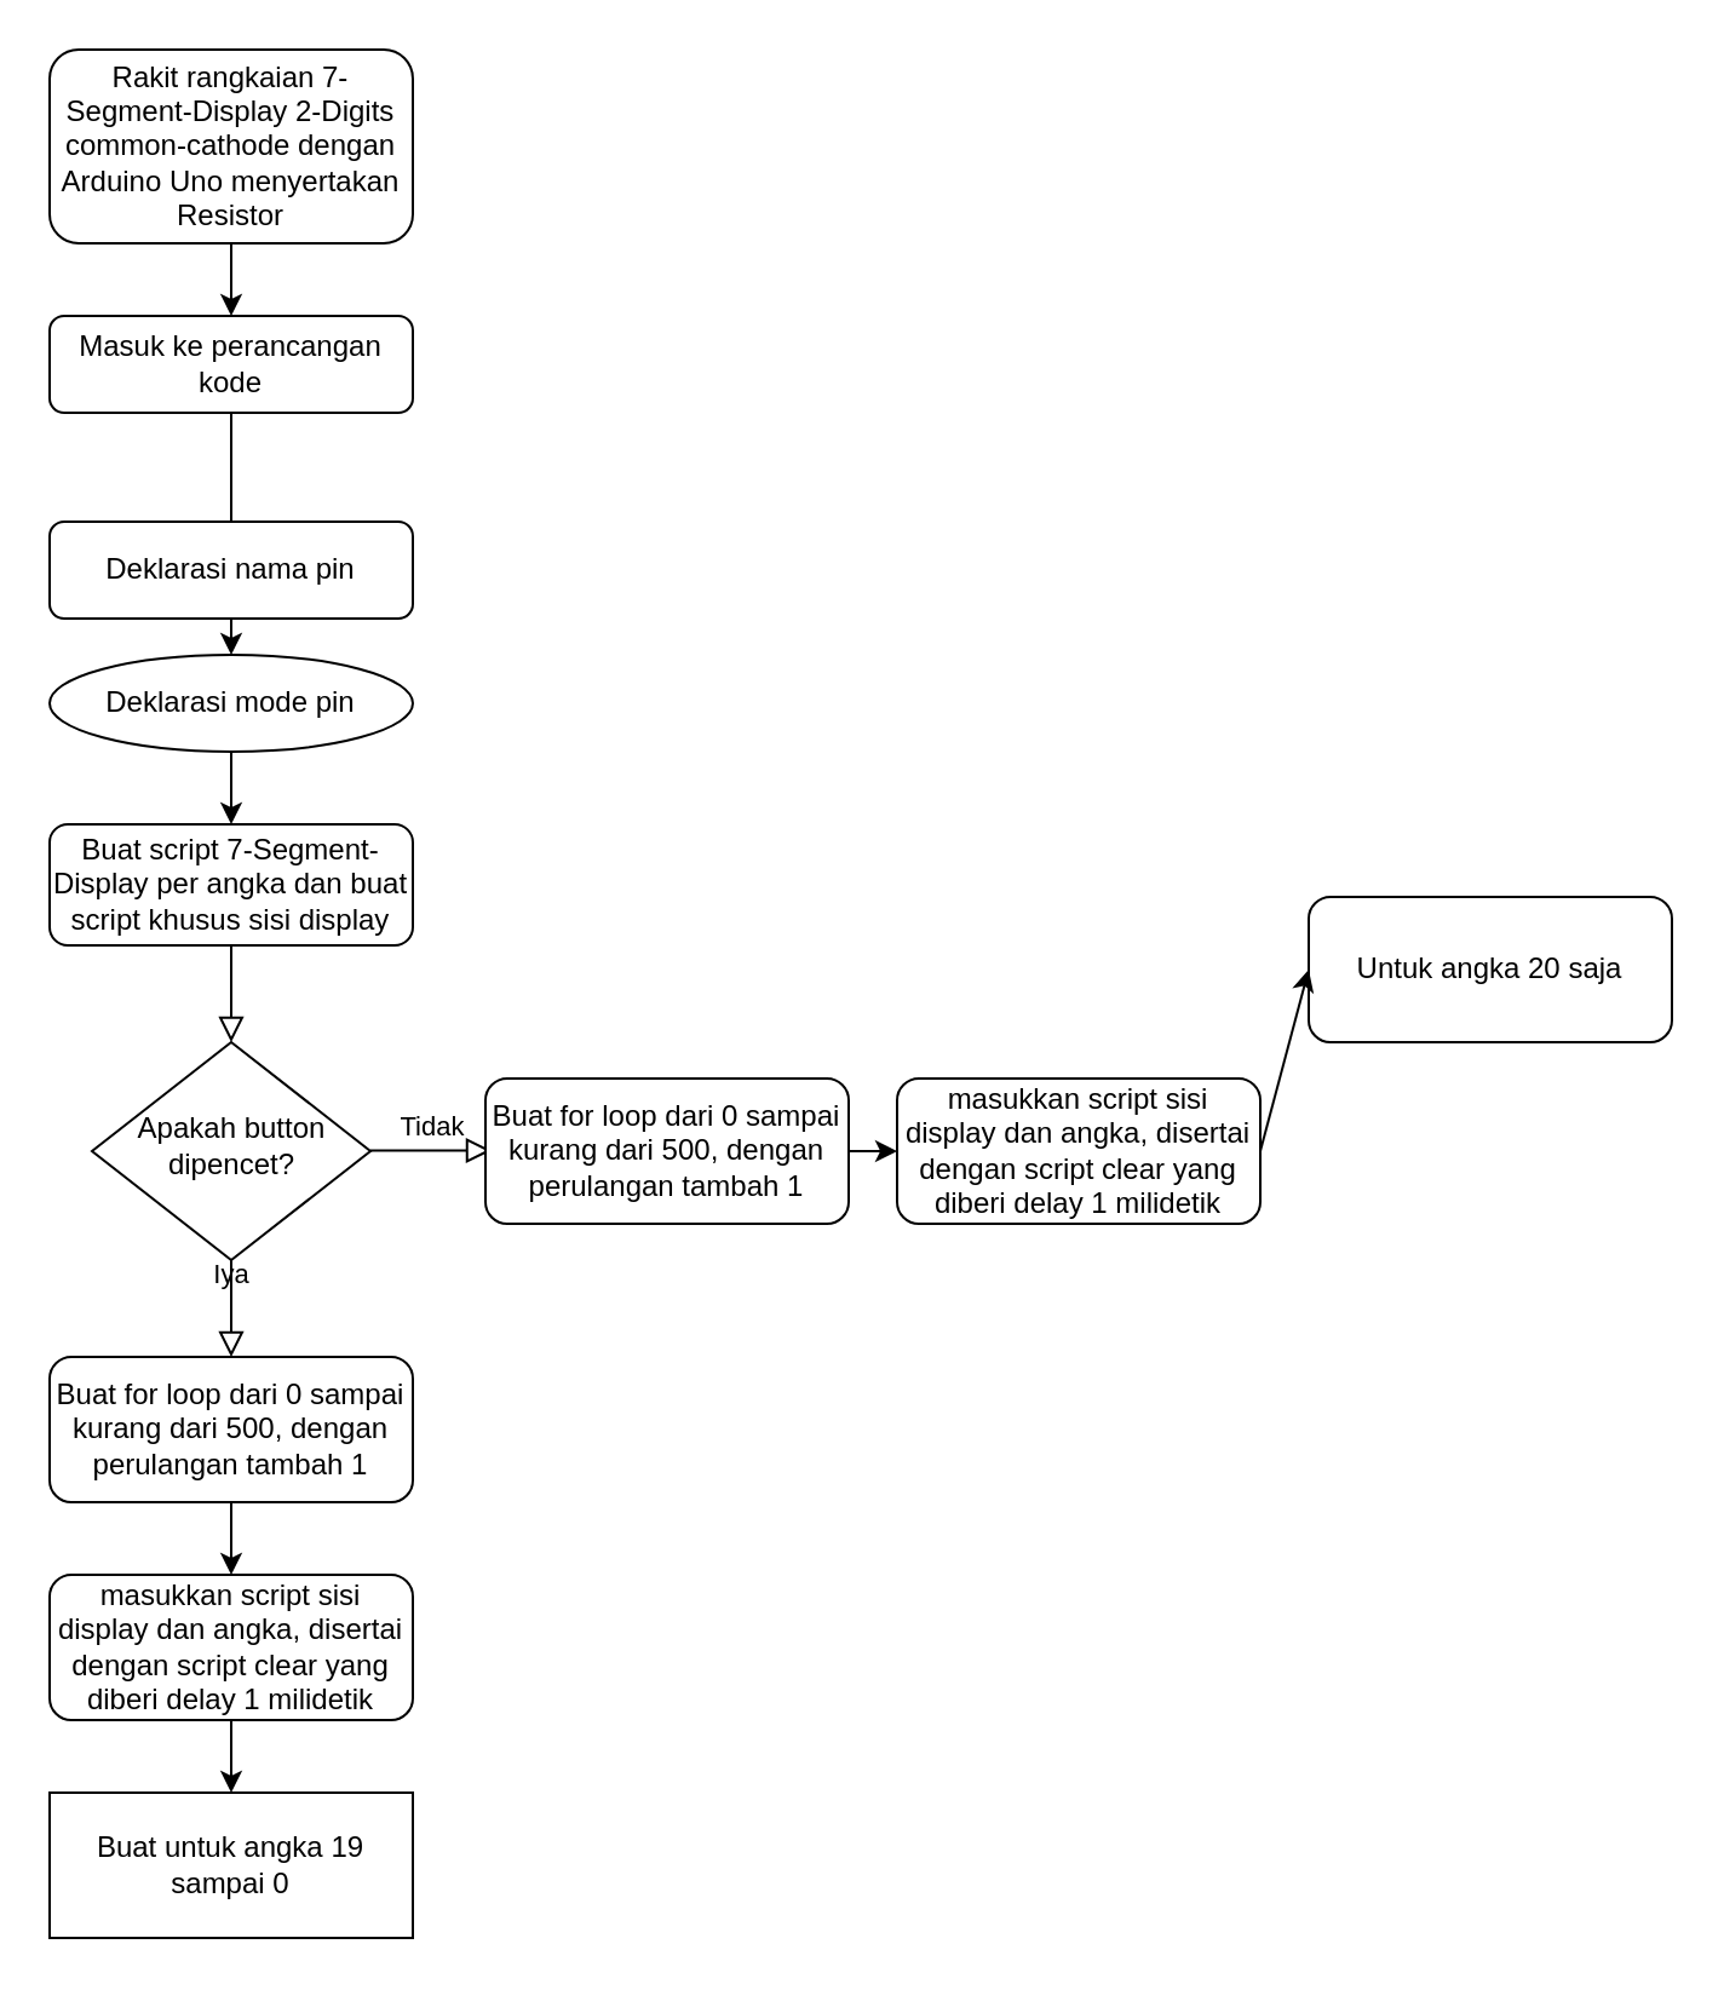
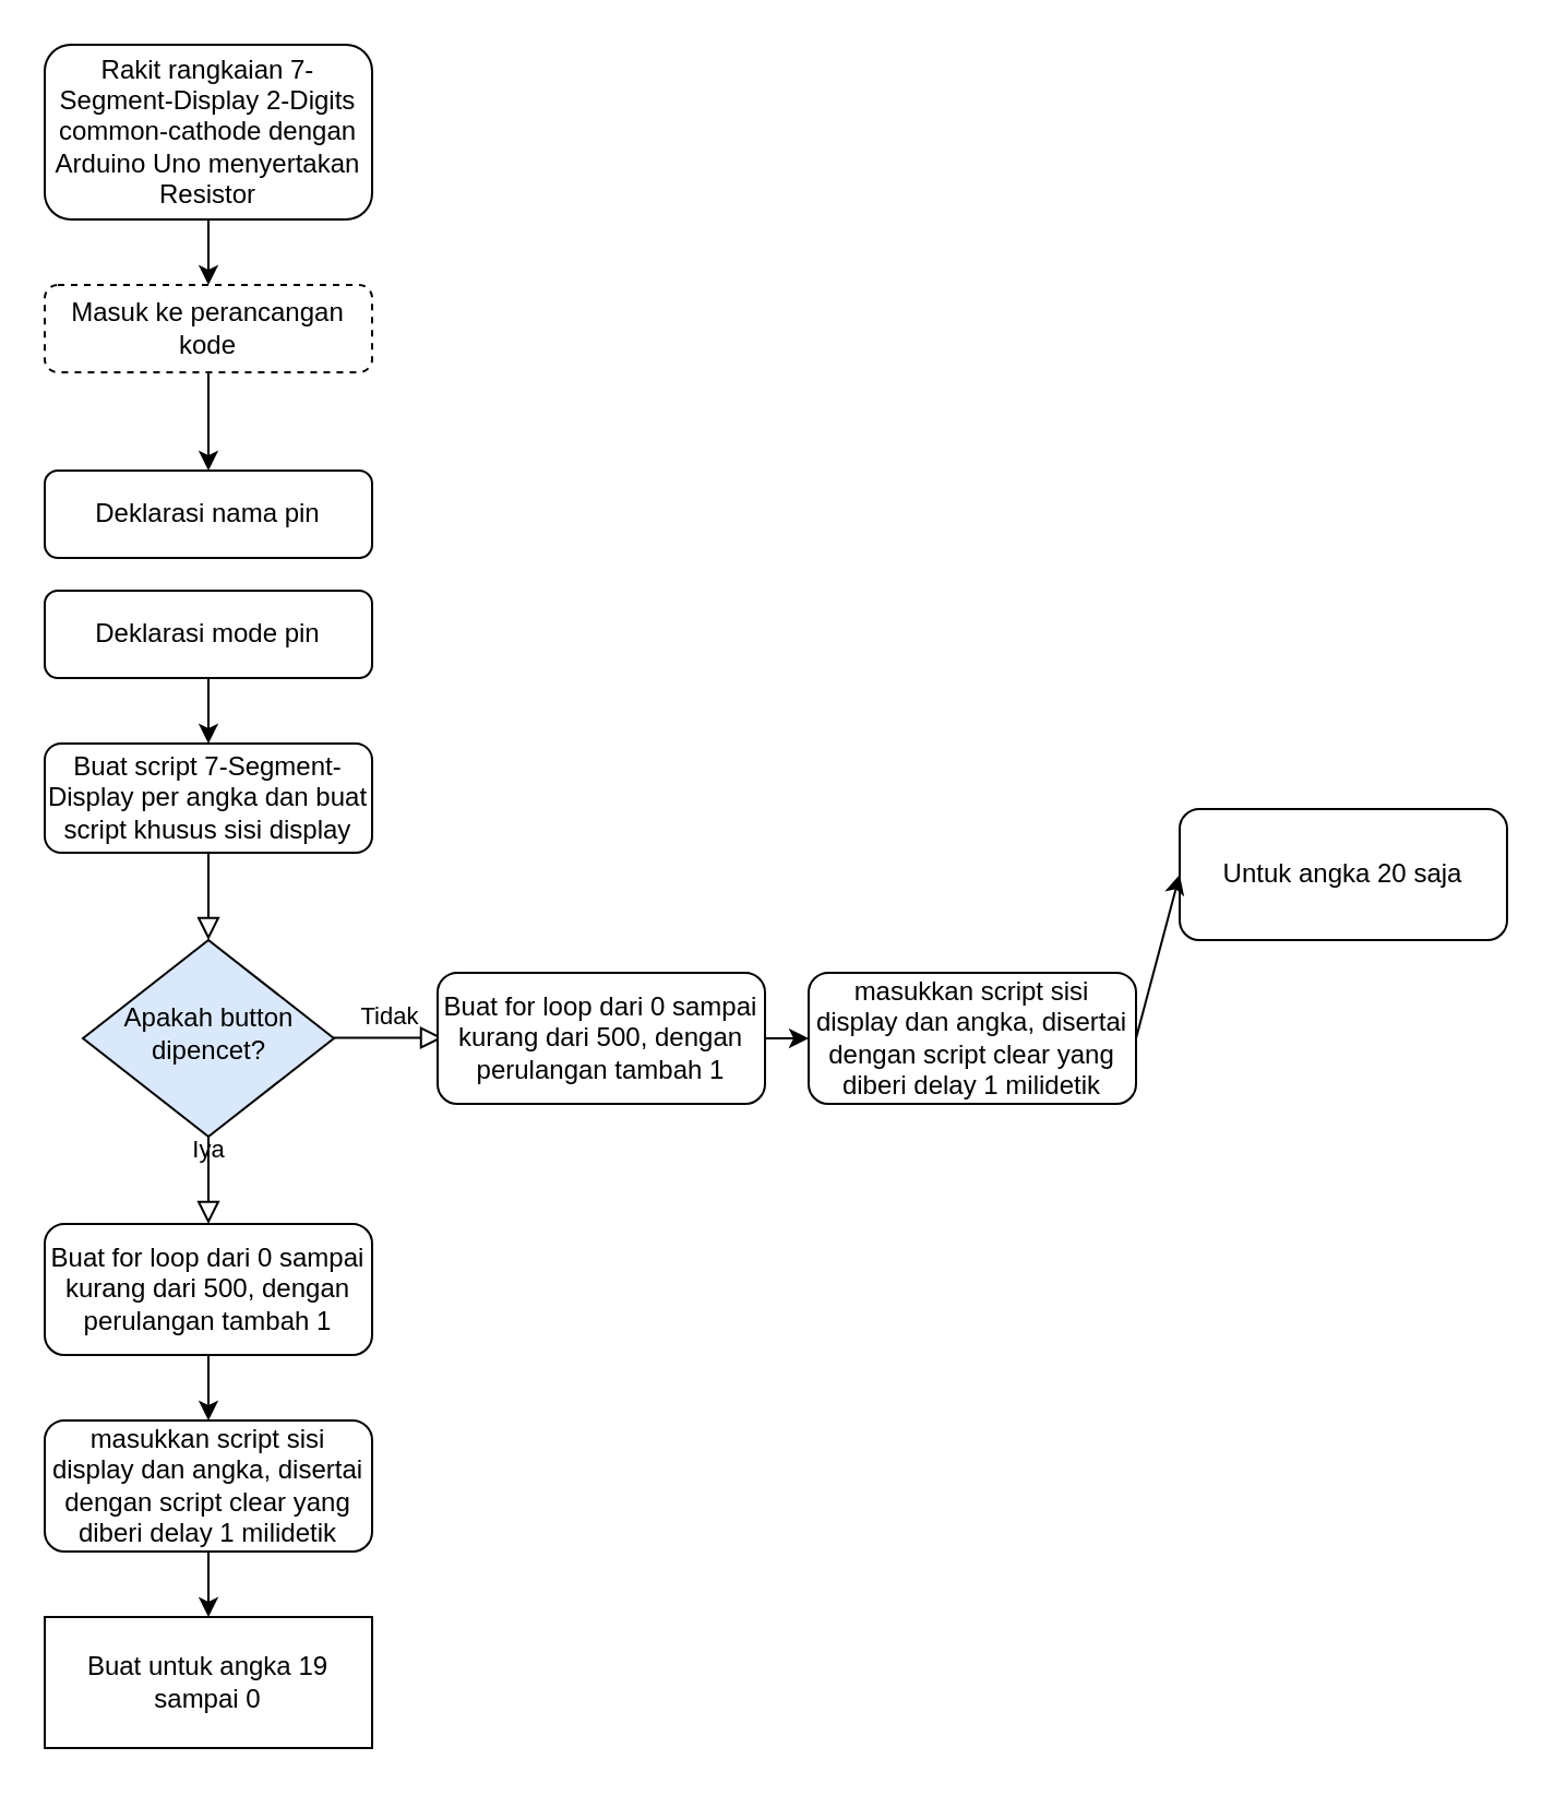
  <mxCell id="0" />
  <mxCell id="1" parent="0" />
  <mxCell id="2" value="Deklarasi nama pin" style="rounded=1;whiteSpace=wrap;html=1;fontSize=12;glass=0;strokeWidth=1;shadow=0;" parent="1" vertex="1"><mxGeometry x="20" y="215" width="150" height="40" as="geometry" /></mxCell>
- <mxCell id="3" value="Deklarasi mode pin" style="ellipse;whiteSpace=wrap;html=1;fontSize=12;glass=0;strokeWidth=1;shadow=0;" parent="1" vertex="1"><mxGeometry x="20" y="270" width="150" height="40" as="geometry" /></mxCell>
- <mxCell id="4" value="" style="endArrow=classic;html=1;rounded=0;exitX=0.5;exitY=1;exitDx=0;exitDy=0;entryX=0.5;entryY=0;entryDx=0;entryDy=0;" edge="1" parent="1" source="2" target="3"><mxGeometry width="50" height="50" relative="1" as="geometry"><mxPoint x="70" y="370" as="sourcePoint" /><mxPoint x="120" y="320" as="targetPoint" /></mxGeometry></mxCell>
+ <mxCell id="3" value="Deklarasi mode pin" style="rounded=1;whiteSpace=wrap;html=1;fontSize=12;glass=0;strokeWidth=1;shadow=0;" parent="1" vertex="1"><mxGeometry x="20" y="270" width="150" height="40" as="geometry" /></mxCell>
  <mxCell id="5" value="Buat script 7-Segment-Display per angka dan buat script khusus sisi display" style="rounded=1;whiteSpace=wrap;html=1;fontSize=12;glass=0;strokeWidth=1;shadow=0;" vertex="1" parent="1"><mxGeometry x="20" y="340" width="150" height="50" as="geometry" /></mxCell>
  <mxCell id="6" value="Buat for loop dari 0 sampai kurang dari 500, dengan perulangan tambah 1" style="rounded=1;whiteSpace=wrap;html=1;fontSize=12;glass=0;strokeWidth=1;shadow=0;" vertex="1" parent="1"><mxGeometry x="20" y="560" width="150" height="60" as="geometry" /></mxCell>
  <mxCell id="7" value="" style="endArrow=classic;html=1;rounded=0;exitX=0.5;exitY=1;exitDx=0;exitDy=0;entryX=0.5;entryY=0;entryDx=0;entryDy=0;" edge="1" parent="1" source="3" target="5"><mxGeometry width="50" height="50" relative="1" as="geometry"><mxPoint x="70" y="370" as="sourcePoint" /><mxPoint x="120" y="320" as="targetPoint" /></mxGeometry></mxCell>
  <mxCell id="8" value="Rakit rangkaian 7-Segment-Display 2-Digits common-cathode dengan Arduino Uno menyertakan Resistor" style="rounded=1;whiteSpace=wrap;html=1;fontSize=12;glass=0;strokeWidth=1;shadow=0;" vertex="1" parent="1"><mxGeometry x="20" y="20" width="150" height="80" as="geometry" /></mxCell>
- <mxCell id="9" value="Masuk ke perancangan kode" style="rounded=1;whiteSpace=wrap;html=1;fontSize=12;glass=0;strokeWidth=1;shadow=0;" vertex="1" parent="1"><mxGeometry x="20" y="130" width="150" height="40" as="geometry" /></mxCell>
+ <mxCell id="9" value="Masuk ke perancangan kode" style="rounded=1;whiteSpace=wrap;html=1;fontSize=12;glass=0;strokeWidth=1;shadow=0;dashed=1;" vertex="1" parent="1"><mxGeometry x="20" y="130" width="150" height="40" as="geometry" /></mxCell>
  <mxCell id="10" value="" style="endArrow=classic;html=1;rounded=0;exitX=0.5;exitY=1;exitDx=0;exitDy=0;entryX=0.5;entryY=0;entryDx=0;entryDy=0;" edge="1" parent="1" source="8" target="9"><mxGeometry width="50" height="50" relative="1" as="geometry"><mxPoint x="70" y="230" as="sourcePoint" /><mxPoint x="120" y="180" as="targetPoint" /></mxGeometry></mxCell>
- <mxCell id="11" value="" style="endArrow=none;html=1;rounded=0;entryX=0.5;entryY=0;entryDx=0;entryDy=0;exitX=0.5;exitY=1;exitDx=0;exitDy=0;" edge="1" parent="1" source="9" target="2"><mxGeometry width="50" height="50" relative="1" as="geometry"><mxPoint x="95" y="180" as="sourcePoint" /><mxPoint x="105" y="150" as="targetPoint" /><Array as="points" /></mxGeometry></mxCell>
+ <mxCell id="11" value="" style="endArrow=classic;html=1;rounded=0;entryX=0.5;entryY=0;entryDx=0;entryDy=0;exitX=0.5;exitY=1;exitDx=0;exitDy=0;" edge="1" parent="1" source="9" target="2"><mxGeometry width="50" height="50" relative="1" as="geometry"><mxPoint x="95" y="180" as="sourcePoint" /><mxPoint x="105" y="150" as="targetPoint" /><Array as="points" /></mxGeometry></mxCell>
  <mxCell id="12" value="masukkan script sisi display dan angka, disertai dengan script clear yang diberi delay 1 milidetik" style="rounded=1;whiteSpace=wrap;html=1;fontSize=12;glass=0;strokeWidth=1;shadow=0;" vertex="1" parent="1"><mxGeometry x="20" y="650" width="150" height="60" as="geometry" /></mxCell>
  <mxCell id="13" value="Buat untuk angka 19 sampai 0" style="whiteSpace=wrap;html=1;fontSize=12;glass=0;strokeWidth=1;shadow=0;rounded=0;" vertex="1" parent="1"><mxGeometry x="20" y="740" width="150" height="60" as="geometry" /></mxCell>
  <mxCell id="14" value="" style="endArrow=classic;html=1;rounded=0;exitX=0.5;exitY=1;exitDx=0;exitDy=0;entryX=0.5;entryY=0;entryDx=0;entryDy=0;" edge="1" parent="1" source="12" target="13"><mxGeometry width="50" height="50" relative="1" as="geometry"><mxPoint x="70" y="820" as="sourcePoint" /><mxPoint x="120" y="770" as="targetPoint" /></mxGeometry></mxCell>
  <mxCell id="15" value="" style="endArrow=classic;html=1;rounded=0;exitX=0.5;exitY=1;exitDx=0;exitDy=0;entryX=0.5;entryY=0;entryDx=0;entryDy=0;" edge="1" parent="1" target="12"><mxGeometry width="50" height="50" relative="1" as="geometry"><mxPoint x="95" y="620" as="sourcePoint" /><mxPoint x="120" y="630" as="targetPoint" /></mxGeometry></mxCell>
  <mxCell id="16" value="Tidak" style="edgeStyle=orthogonalEdgeStyle;rounded=0;html=1;jettySize=auto;orthogonalLoop=1;fontSize=11;endArrow=block;endFill=0;endSize=8;strokeWidth=1;shadow=0;labelBackgroundColor=none;" edge="1" parent="1"><mxGeometry y="10" relative="1" as="geometry"><mxPoint as="offset" /><mxPoint x="152.5" y="474.75" as="sourcePoint" /><mxPoint x="202.5" y="474.75" as="targetPoint" /></mxGeometry></mxCell>
- <mxCell id="17" value="Apakah button dipencet?" style="rhombus;whiteSpace=wrap;html=1;shadow=0;fontFamily=Helvetica;fontSize=12;align=center;strokeWidth=1;spacing=6;spacingTop=-4;" vertex="1" parent="1"><mxGeometry x="37.5" y="430" width="115" height="90" as="geometry" /></mxCell>
+ <mxCell id="17" value="Apakah button dipencet?" style="rhombus;whiteSpace=wrap;html=1;shadow=0;fontFamily=Helvetica;fontSize=12;align=center;strokeWidth=1;spacing=6;spacingTop=-4;fillColor=#dae8fc;" vertex="1" parent="1"><mxGeometry x="37.5" y="430" width="115" height="90" as="geometry" /></mxCell>
  <mxCell id="18" value="" style="edgeStyle=orthogonalEdgeStyle;rounded=0;html=1;jettySize=auto;orthogonalLoop=1;fontSize=11;endArrow=block;endFill=0;endSize=8;strokeWidth=1;shadow=0;labelBackgroundColor=none;exitX=0.5;exitY=1;exitDx=0;exitDy=0;" edge="1" parent="1" source="5" target="17"><mxGeometry y="10" relative="1" as="geometry"><mxPoint as="offset" /><mxPoint x="80" y="420" as="sourcePoint" /><mxPoint x="95" y="420" as="targetPoint" /><Array as="points" /></mxGeometry></mxCell>
  <mxCell id="19" value="Iya" style="edgeStyle=orthogonalEdgeStyle;rounded=0;html=1;jettySize=auto;orthogonalLoop=1;fontSize=11;endArrow=block;endFill=0;endSize=8;strokeWidth=1;shadow=0;labelBackgroundColor=none;exitX=0.5;exitY=1;exitDx=0;exitDy=0;" edge="1" parent="1" source="17"><mxGeometry x="0.012" y="14" relative="1" as="geometry"><mxPoint as="offset" /><mxPoint x="100" y="540" as="sourcePoint" /><mxPoint x="95" y="560" as="targetPoint" /></mxGeometry></mxCell>
  <mxCell id="20" value="Buat for loop dari 0 sampai kurang dari 500, dengan perulangan tambah 1" style="rounded=1;whiteSpace=wrap;html=1;fontSize=12;glass=0;strokeWidth=1;shadow=0;" vertex="1" parent="1"><mxGeometry x="200" y="445" width="150" height="60" as="geometry" /></mxCell>
  <mxCell id="21" value="masukkan script sisi display dan angka, disertai dengan script clear yang diberi delay 1 milidetik" style="rounded=1;whiteSpace=wrap;html=1;fontSize=12;glass=0;strokeWidth=1;shadow=0;" vertex="1" parent="1"><mxGeometry x="370" y="445" width="150" height="60" as="geometry" /></mxCell>
  <mxCell id="22" value="Untuk angka 20 saja" style="rounded=1;whiteSpace=wrap;html=1;fontSize=12;glass=0;strokeWidth=1;shadow=0;" vertex="1" parent="1"><mxGeometry x="540" y="370" width="150" height="60" as="geometry" /></mxCell>
  <mxCell id="23" value="" style="endArrow=classic;html=1;rounded=0;entryX=0;entryY=0.5;entryDx=0;entryDy=0;exitX=1;exitY=0.5;exitDx=0;exitDy=0;" edge="1" parent="1" source="20" target="21"><mxGeometry width="50" height="50" relative="1" as="geometry"><mxPoint x="310" y="520" as="sourcePoint" /><mxPoint x="360" y="470" as="targetPoint" /></mxGeometry></mxCell>
  <mxCell id="24" value="" style="endArrow=classic;html=1;rounded=0;entryX=0;entryY=0.5;entryDx=0;entryDy=0;exitX=1;exitY=0.5;exitDx=0;exitDy=0;" edge="1" parent="1" source="21" target="22"><mxGeometry width="50" height="50" relative="1" as="geometry"><mxPoint x="410" y="520" as="sourcePoint" /><mxPoint x="460" y="470" as="targetPoint" /></mxGeometry></mxCell>
